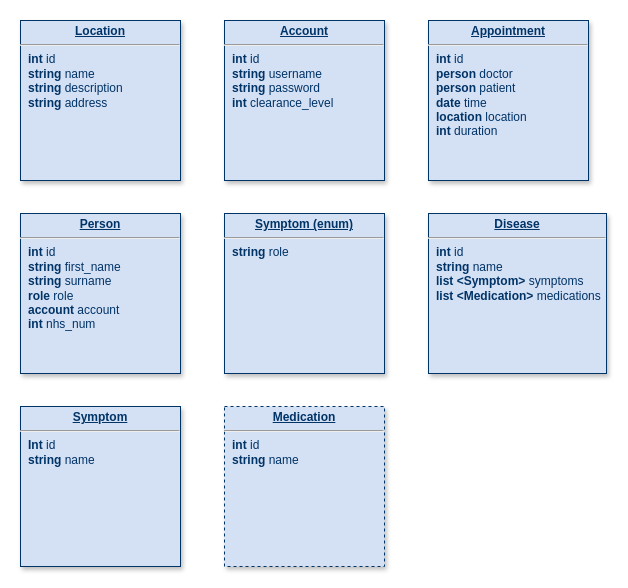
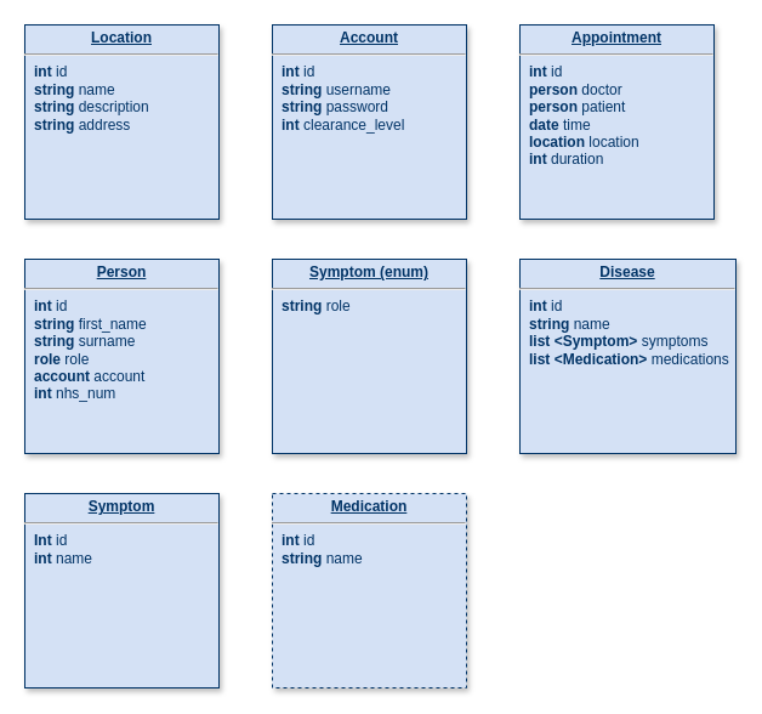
  <mxCell id="0" />
  <mxCell id="1" parent="0" />
  <mxCell id="2" value="&lt;p style=&quot;margin: 0px ; margin-top: 4px ; text-align: center ; text-decoration: underline&quot;&gt;&lt;strong&gt;Location&lt;/strong&gt;&lt;/p&gt;&lt;hr&gt;&lt;p style=&quot;margin: 0px ; margin-left: 8px&quot;&gt;&lt;b&gt;int &lt;/b&gt;id&lt;/p&gt;&lt;p style=&quot;margin: 0px ; margin-left: 8px&quot;&gt;&lt;b&gt;string &lt;/b&gt;name&lt;/p&gt;&lt;p style=&quot;margin: 0px ; margin-left: 8px&quot;&gt;&lt;b&gt;string &lt;/b&gt;description&lt;/p&gt;&lt;p style=&quot;margin: 0px ; margin-left: 8px&quot;&gt;&lt;b&gt;string &lt;/b&gt;address&lt;/p&gt;" style="verticalAlign=top;align=left;overflow=fill;fontSize=12;fontFamily=Helvetica;html=1;strokeColor=#003366;shadow=1;fillColor=#D4E1F5;fontColor=#003366" parent="1" vertex="1"><mxGeometry x="20" y="20" width="160" height="160" as="geometry" /></mxCell>
  <mxCell id="3" value="&lt;p style=&quot;margin: 0px ; margin-top: 4px ; text-align: center ; text-decoration: underline&quot;&gt;&lt;strong&gt;Account&lt;/strong&gt;&lt;/p&gt;&lt;hr&gt;&lt;p style=&quot;margin: 0px ; margin-left: 8px&quot;&gt;&lt;b&gt;int &lt;/b&gt;id&lt;/p&gt;&lt;p style=&quot;margin: 0px ; margin-left: 8px&quot;&gt;&lt;b&gt;string &lt;/b&gt;username&lt;/p&gt;&lt;p style=&quot;margin: 0px ; margin-left: 8px&quot;&gt;&lt;b&gt;string &lt;/b&gt;password&lt;/p&gt;&lt;p style=&quot;margin: 0px ; margin-left: 8px&quot;&gt;&lt;b&gt;int &lt;/b&gt;clearance_level&lt;/p&gt;" style="verticalAlign=top;align=left;overflow=fill;fontSize=12;fontFamily=Helvetica;html=1;strokeColor=#003366;shadow=1;fillColor=#D4E1F5;fontColor=#003366" parent="1" vertex="1"><mxGeometry x="224" y="20" width="160" height="160" as="geometry" /></mxCell>
  <mxCell id="4" value="&lt;p style=&quot;margin: 0px ; margin-top: 4px ; text-align: center ; text-decoration: underline&quot;&gt;&lt;strong&gt;Appointment&lt;/strong&gt;&lt;/p&gt;&lt;hr&gt;&lt;p style=&quot;margin: 0px ; margin-left: 8px&quot;&gt;&lt;b&gt;int&lt;/b&gt; id&lt;/p&gt;&lt;p style=&quot;margin: 0px ; margin-left: 8px&quot;&gt;&lt;b&gt;person &lt;/b&gt;doctor&lt;/p&gt;&lt;p style=&quot;margin: 0px ; margin-left: 8px&quot;&gt;&lt;b&gt;person &lt;/b&gt;patient&lt;/p&gt;&lt;p style=&quot;margin: 0px ; margin-left: 8px&quot;&gt;&lt;b&gt;date &lt;/b&gt;time&lt;/p&gt;&lt;p style=&quot;margin: 0px ; margin-left: 8px&quot;&gt;&lt;b&gt;location &lt;/b&gt;location&lt;/p&gt;&lt;p style=&quot;margin: 0px ; margin-left: 8px&quot;&gt;&lt;b&gt;int &lt;/b&gt;duration&lt;/p&gt;" style="verticalAlign=top;align=left;overflow=fill;fontSize=12;fontFamily=Helvetica;html=1;strokeColor=#003366;shadow=1;fillColor=#D4E1F5;fontColor=#003366" parent="1" vertex="1"><mxGeometry x="428" y="20" width="160" height="160" as="geometry" /></mxCell>
  <mxCell id="5" value="&lt;p style=&quot;margin: 0px ; margin-top: 4px ; text-align: center ; text-decoration: underline&quot;&gt;&lt;strong&gt;Person&lt;/strong&gt;&lt;/p&gt;&lt;hr&gt;&lt;p style=&quot;margin: 0px ; margin-left: 8px&quot;&gt;&lt;b&gt;int &lt;/b&gt;id&lt;/p&gt;&lt;p style=&quot;margin: 0px ; margin-left: 8px&quot;&gt;&lt;b&gt;string &lt;/b&gt;first_name&lt;/p&gt;&lt;p style=&quot;margin: 0px ; margin-left: 8px&quot;&gt;&lt;b&gt;string &lt;/b&gt;surname&lt;/p&gt;&lt;p style=&quot;margin: 0px ; margin-left: 8px&quot;&gt;&lt;b&gt;role &lt;/b&gt;role&lt;/p&gt;&lt;p style=&quot;margin: 0px ; margin-left: 8px&quot;&gt;&lt;b&gt;account &lt;/b&gt;account&lt;/p&gt;&lt;p style=&quot;margin: 0px ; margin-left: 8px&quot;&gt;&lt;b&gt;int &lt;/b&gt;nhs_num&lt;/p&gt;" style="verticalAlign=top;align=left;overflow=fill;fontSize=12;fontFamily=Helvetica;html=1;strokeColor=#003366;shadow=1;fillColor=#D4E1F5;fontColor=#003366" parent="1" vertex="1"><mxGeometry x="20" y="213" width="160" height="160" as="geometry" /></mxCell>
  <mxCell id="6" value="&lt;p style=&quot;margin: 0px ; margin-top: 4px ; text-align: center ; text-decoration: underline&quot;&gt;&lt;strong&gt;Symptom (enum)&lt;/strong&gt;&lt;/p&gt;&lt;hr&gt;&lt;p style=&quot;margin: 0px ; margin-left: 8px&quot;&gt;&lt;b&gt;string &lt;/b&gt;role&lt;/p&gt;" style="verticalAlign=top;align=left;overflow=fill;fontSize=12;fontFamily=Helvetica;html=1;strokeColor=#003366;shadow=1;fillColor=#D4E1F5;fontColor=#003366" parent="1" vertex="1"><mxGeometry x="224" y="213" width="160" height="160" as="geometry" /></mxCell>
  <mxCell id="7" value="&lt;p style=&quot;margin: 0px ; margin-top: 4px ; text-align: center ; text-decoration: underline&quot;&gt;&lt;b&gt;Disease&lt;/b&gt;&lt;/p&gt;&lt;hr&gt;&lt;p style=&quot;margin: 0px ; margin-left: 8px&quot;&gt;&lt;b&gt;int&lt;/b&gt; id&lt;/p&gt;&lt;p style=&quot;margin: 0px ; margin-left: 8px&quot;&gt;&lt;b&gt;string &lt;/b&gt;name&lt;/p&gt;&lt;p style=&quot;margin: 0px ; margin-left: 8px&quot;&gt;&lt;b&gt;list &amp;lt;Symptom&amp;gt;&lt;/b&gt; symptoms&lt;/p&gt;&lt;p style=&quot;margin: 0px ; margin-left: 8px&quot;&gt;&lt;b&gt;list &amp;lt;Medication&amp;gt;&lt;/b&gt; medications&lt;/p&gt;" style="verticalAlign=top;align=left;overflow=fill;fontSize=12;fontFamily=Helvetica;html=1;strokeColor=#003366;shadow=1;fillColor=#D4E1F5;fontColor=#003366" parent="1" vertex="1"><mxGeometry x="428" y="213" width="178" height="160" as="geometry" /></mxCell>
- <mxCell id="8" value="&lt;p style=&quot;margin: 0px ; margin-top: 4px ; text-align: center ; text-decoration: underline&quot;&gt;&lt;strong&gt;Symptom&lt;/strong&gt;&lt;/p&gt;&lt;hr&gt;&lt;p style=&quot;margin: 0px ; margin-left: 8px&quot;&gt;&lt;b&gt;Int &lt;/b&gt;id&lt;/p&gt;&lt;p style=&quot;margin: 0px ; margin-left: 8px&quot;&gt;&lt;b&gt;string &lt;/b&gt;name&lt;/p&gt;" style="verticalAlign=top;align=left;overflow=fill;fontSize=12;fontFamily=Helvetica;html=1;strokeColor=#003366;shadow=1;fillColor=#D4E1F5;fontColor=#003366" parent="1" vertex="1"><mxGeometry x="20" y="406" width="160" height="160" as="geometry" /></mxCell>
+ <mxCell id="8" value="&lt;p style=&quot;margin: 0px ; margin-top: 4px ; text-align: center ; text-decoration: underline&quot;&gt;&lt;strong&gt;Symptom&lt;/strong&gt;&lt;/p&gt;&lt;hr&gt;&lt;p style=&quot;margin: 0px ; margin-left: 8px&quot;&gt;&lt;b&gt;Int &lt;/b&gt;id&lt;/p&gt;&lt;p style=&quot;margin: 0px ; margin-left: 8px&quot;&gt;&lt;b&gt;int &lt;/b&gt;name&lt;/p&gt;" style="verticalAlign=top;align=left;overflow=fill;fontSize=12;fontFamily=Helvetica;html=1;strokeColor=#003366;shadow=1;fillColor=#D4E1F5;fontColor=#003366" parent="1" vertex="1"><mxGeometry x="20" y="406" width="160" height="160" as="geometry" /></mxCell>
  <mxCell id="9" value="&lt;p style=&quot;margin: 0px ; margin-top: 4px ; text-align: center ; text-decoration: underline&quot;&gt;&lt;strong&gt;Medication&lt;/strong&gt;&lt;/p&gt;&lt;hr&gt;&lt;p style=&quot;margin: 0px ; margin-left: 8px&quot;&gt;&lt;b&gt;int &lt;/b&gt;id&lt;/p&gt;&lt;p style=&quot;margin: 0px ; margin-left: 8px&quot;&gt;&lt;b&gt;string &lt;/b&gt;name&lt;/p&gt;" style="verticalAlign=top;align=left;overflow=fill;fontSize=12;fontFamily=Helvetica;html=1;strokeColor=#003366;shadow=1;fillColor=#D4E1F5;fontColor=#003366;dashed=1;" parent="1" vertex="1"><mxGeometry x="224" y="406" width="160" height="160" as="geometry" /></mxCell>
